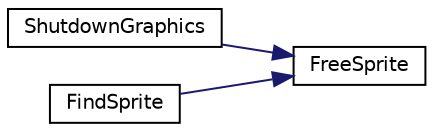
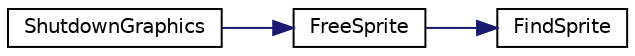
  digraph {
    rankdir=LR
    node [color=black fillcolor=white fontname=Helvetica fontsize=10 shape=record style=filled]
    edge [color=midnightblue fontname=Helvetica fontsize=10 labelfontname=Helvetica labelfontsize=10 style=solid]
    n1 [height=0.2 label=ShutdownGraphics width=0.4]
    n2 [height=0.2 label=FreeSprite width=0.4]
    n3 [height=0.2 label=FindSprite width=0.4]
    n1 -> n2
-   n3 -> n2
+   n2 -> n3
  }
